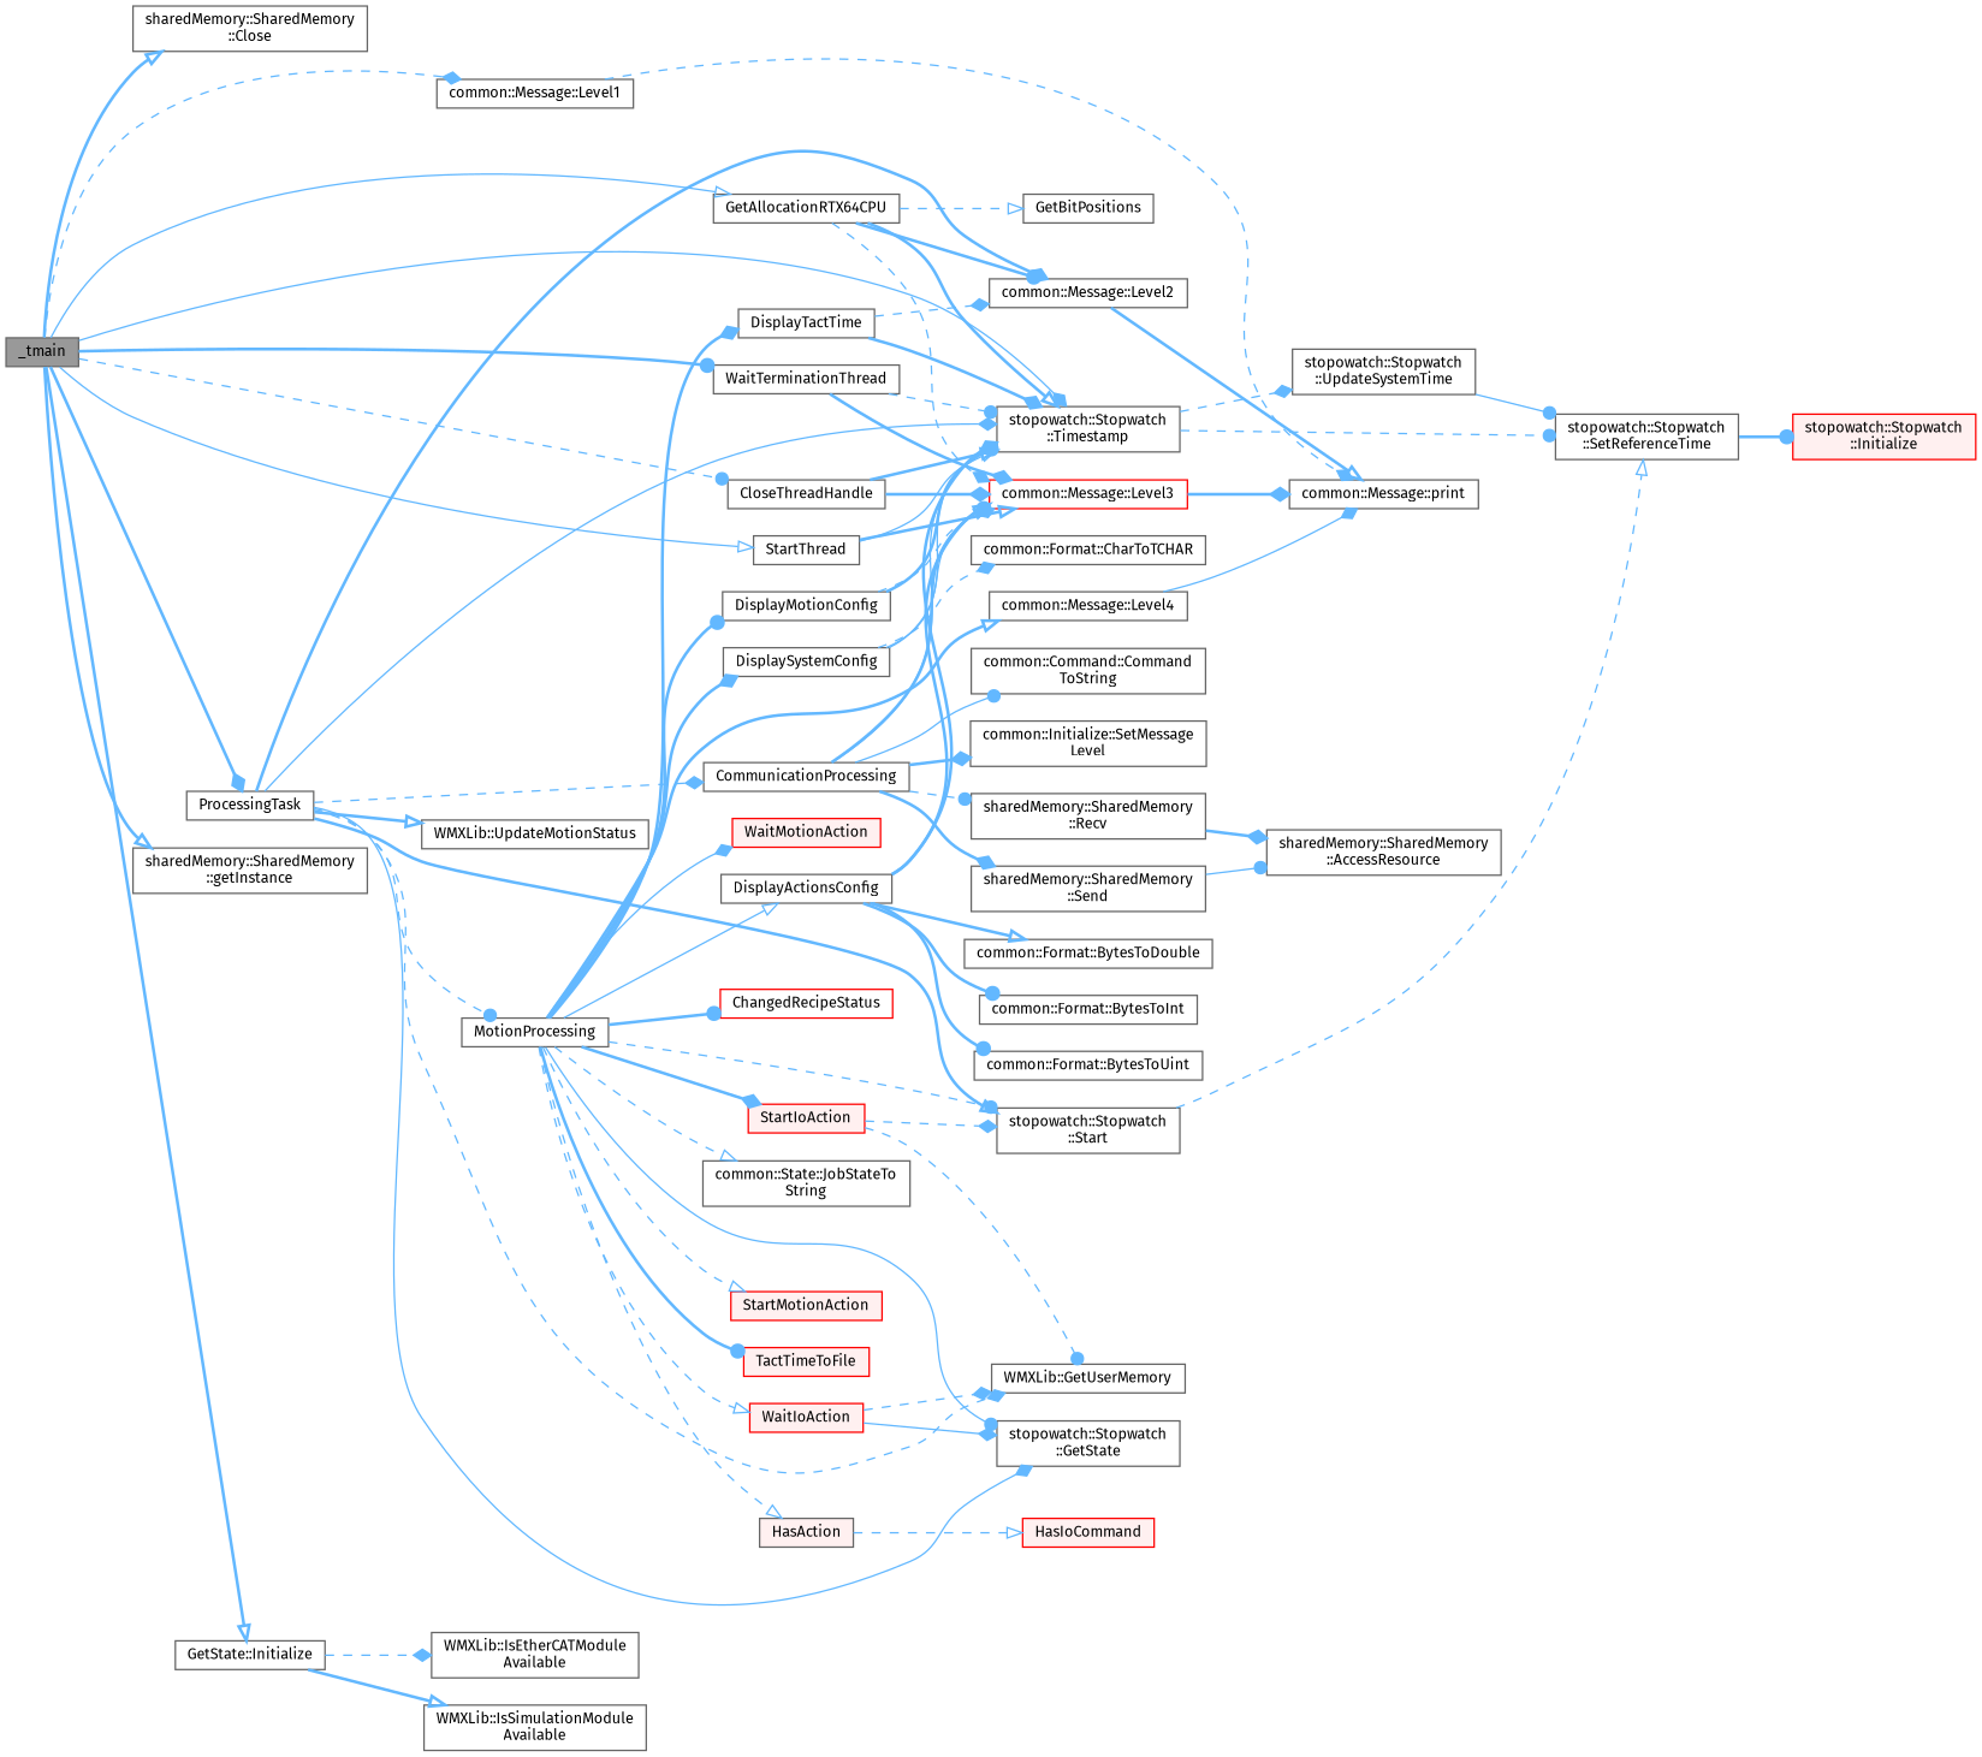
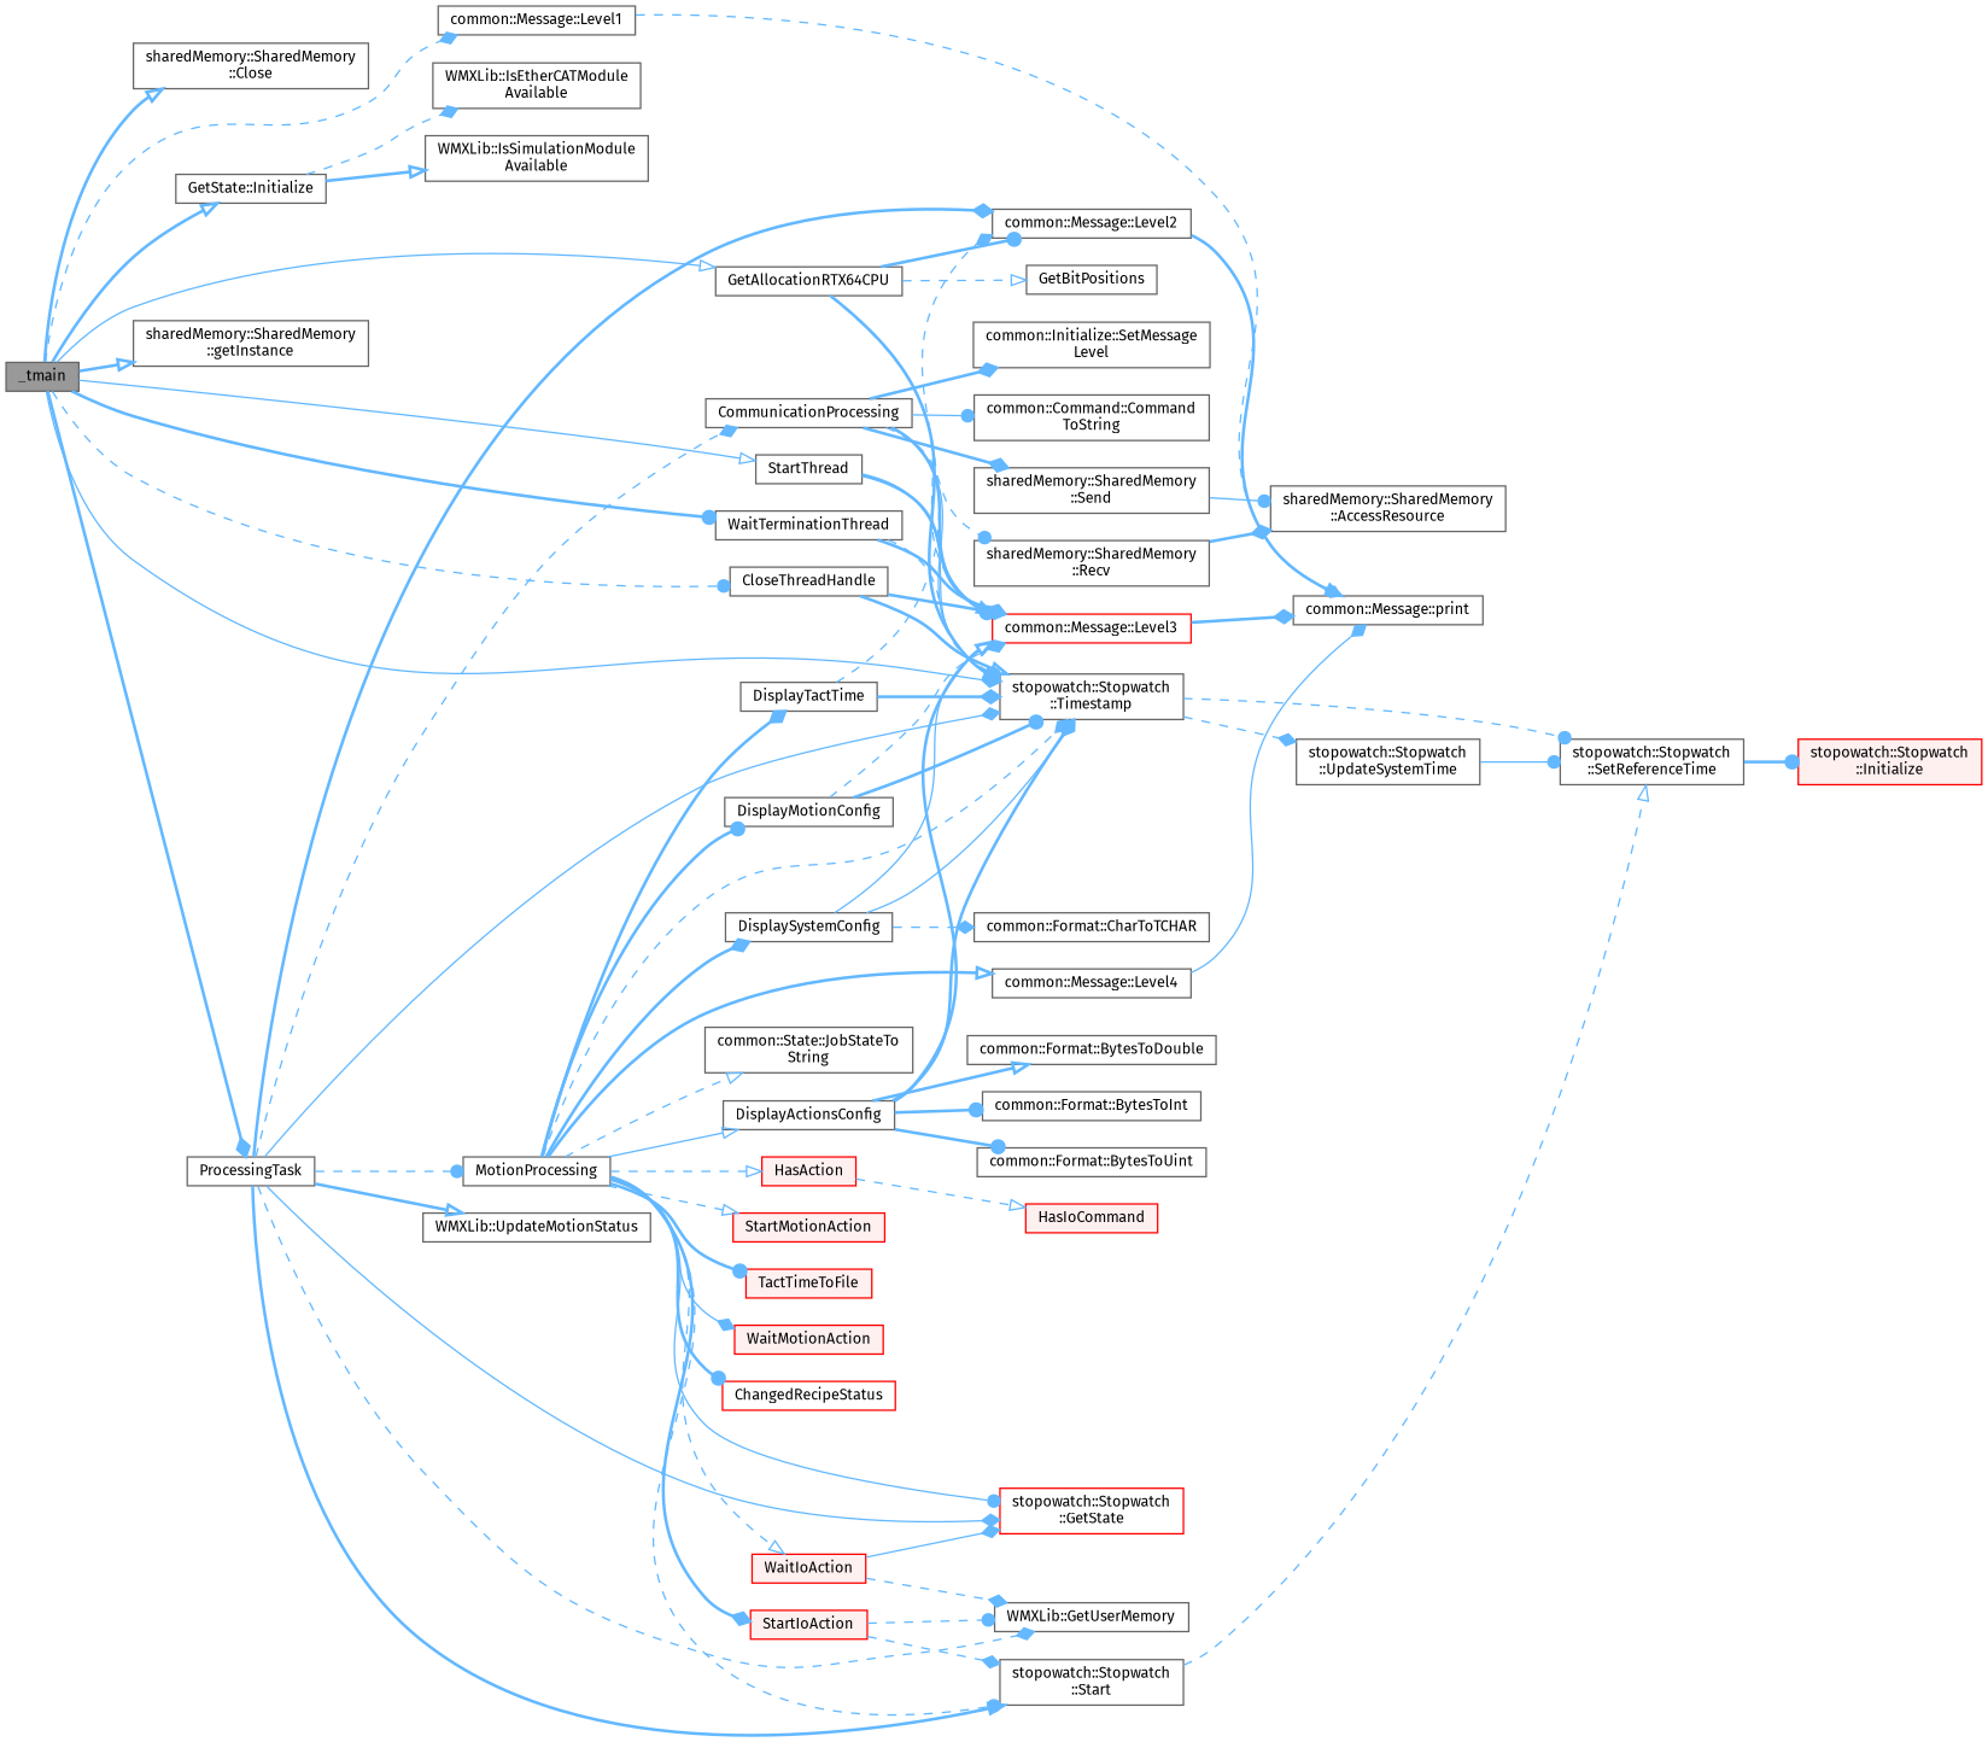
  digraph {
    fontname="Fira Sans"
    rankdir=LR
    node [color=grey40 fillcolor=white fontname="Fira Sans" fontsize=10 shape=box style=filled]
    edge [arrowhead=diamond color=steelblue1 fontname="Fira Sans" fontsize=10 labelfontname=Helvetica labelfontsize=10 style=bold]
    n1 [color=gray40 fillcolor=grey60 fontcolor=black height=0.2 label=_tmain width=0.4]
    n2 [height=0.2 label="sharedMemory::SharedMemory\l::Close" width=0.4]
    n3 [height=0.2 label=CloseThreadHandle width=0.4]
    n4 [height=0.2 label="stopowatch::Stopwatch\l::Timestamp" width=0.4]
    n5 [height=0.2 label=GetAllocationRTX64CPU width=0.4]
    n6 [height=0.2 label="sharedMemory::SharedMemory\l::getInstance" width=0.4]
    n7 [height=0.2 label="GetState::Initialize" width=0.4]
    n8 [height=0.2 label="common::Message::Level1" width=0.4]
    n9 [height=0.2 label=ProcessingTask width=0.4]
    n10 [height=0.2 label=StartThread width=0.4]
    n11 [height=0.2 label=WaitTerminationThread width=0.4]
    n12 [color=red height=0.2 label="common::Message::Level3" width=0.4]
    n13 [height=0.2 label="stopowatch::Stopwatch\l::SetReferenceTime" width=0.4]
    n14 [height=0.2 label="stopowatch::Stopwatch\l::UpdateSystemTime" width=0.4]
    n15 [height=0.2 label=GetBitPositions width=0.4]
    n16 [height=0.2 label="common::Message::Level2" width=0.4]
    n17 [height=0.2 label="WMXLib::IsEtherCATModule\lAvailable" width=0.4]
    n18 [height=0.2 label="WMXLib::IsSimulationModule\lAvailable" width=0.4]
    n19 [height=0.2 label="common::Message::print" width=0.4]
    n20 [height=0.2 label=CommunicationProcessing width=0.4]
-   n21 [height=0.2 label="stopowatch::Stopwatch\l::GetState" width=0.4]
+   n21 [color=red height=0.2 label="stopowatch::Stopwatch\l::GetState" width=0.4]
    n22 [height=0.2 label="WMXLib::GetUserMemory" width=0.4]
    n23 [height=0.2 label=MotionProcessing width=0.4]
    n24 [height=0.2 label="stopowatch::Stopwatch\l::Start" width=0.4]
    n25 [height=0.2 label="WMXLib::UpdateMotionStatus" width=0.4]
    n26 [color=red fillcolor="#FFF0F0" height=0.2 label="stopowatch::Stopwatch\l::Initialize" width=0.4]
    n27 [height=0.2 label="common::Command::Command\lToString" width=0.4]
    n28 [height=0.2 label="sharedMemory::SharedMemory\l::Recv" width=0.4]
    n29 [height=0.2 label="sharedMemory::SharedMemory\l::Send" width=0.4]
    n30 [height=0.2 label="common::Initialize::SetMessage\lLevel" width=0.4]
    n31 [color=red height=0.2 label=ChangedRecipeStatus width=0.4]
    n32 [height=0.2 label=DisplayActionsConfig width=0.4]
    n33 [height=0.2 label=DisplayMotionConfig width=0.4]
    n34 [height=0.2 label=DisplaySystemConfig width=0.4]
    n35 [height=0.2 label=DisplayTactTime width=0.4]
-   n36 [fillcolor="#FFF0F0" height=0.2 label=HasAction width=0.4]
+   n36 [color=red fillcolor="#FFF0F0" height=0.2 label=HasAction width=0.4]
    n37 [height=0.2 label="common::State::JobStateTo\lString" width=0.4]
    n38 [height=0.2 label="common::Message::Level4" width=0.4]
    n39 [color=red fillcolor="#FFF0F0" height=0.2 label=StartIoAction width=0.4]
    n40 [color=red fillcolor="#FFF0F0" height=0.2 label=StartMotionAction width=0.4]
    n41 [color=red fillcolor="#FFF0F0" height=0.2 label=TactTimeToFile width=0.4]
    n42 [color=red fillcolor="#FFF0F0" height=0.2 label=WaitIoAction width=0.4]
    n43 [color=red fillcolor="#FFF0F0" height=0.2 label=WaitMotionAction width=0.4]
    n44 [height=0.2 label="sharedMemory::SharedMemory\l::AccessResource" width=0.4]
    n45 [height=0.2 label="common::Format::BytesToDouble" width=0.4]
    n46 [height=0.2 label="common::Format::BytesToInt" width=0.4]
    n47 [height=0.2 label="common::Format::BytesToUint" width=0.4]
    n48 [height=0.2 label="common::Format::CharToTCHAR" width=0.4]
    n49 [color=red fillcolor="#FFF0F0" height=0.2 label=HasIoCommand width=0.4]
    n1 -> n2 [arrowhead=onormal]
    n1 -> n3 [arrowhead=dot style=dashed]
    n1 -> n4 [style=solid]
    n1 -> n5 [arrowhead=onormal style=solid]
    n1 -> n6 [arrowhead=onormal]
    n1 -> n7 [arrowhead=onormal]
    n1 -> n8 [style=dashed]
    n1 -> n9
    n1 -> n10 [arrowhead=onormal style=solid]
    n1 -> n11 [arrowhead=dot]
    n3 -> n4 [arrowhead=onormal]
    n3 -> n12
    n4 -> n13 [arrowhead=dot style=dashed]
    n4 -> n14 [style=dashed]
    n5 -> n4 [arrowhead=onormal]
    n5 -> n12 [style=dashed]
    n5 -> n15 [arrowhead=onormal style=dashed]
    n5 -> n16 [arrowhead=dot]
    n7 -> n17 [style=dashed]
    n7 -> n18 [arrowhead=onormal]
    n8 -> n19 [style=dashed]
    n9 -> n4 [style=solid]
    n9 -> n16
    n9 -> n20 [style=dashed]
    n9 -> n21 [style=solid]
    n9 -> n22 [style=dashed]
    n9 -> n23 [arrowhead=dot style=dashed]
    n9 -> n24 [arrowhead=onormal]
    n9 -> n25 [arrowhead=onormal]
    n10 -> n4 [arrowhead=onormal style=solid]
    n10 -> n12 [arrowhead=onormal]
    n11 -> n4 [arrowhead=dot style=dashed]
    n11 -> n12
    n12 -> n19
    n13 -> n26 [arrowhead=dot]
    n14 -> n13 [arrowhead=dot style=solid]
    n16 -> n19 [arrowhead=onormal]
    n20 -> n4 [style=solid]
    n20 -> n12 [arrowhead=dot]
    n20 -> n27 [arrowhead=dot style=solid]
    n20 -> n28 [arrowhead=dot style=dashed]
    n20 -> n29
    n20 -> n30
+   n23 -> n4 [style=dashed]
    n23 -> n21 [arrowhead=dot style=solid]
    n23 -> n24 [arrowhead=dot style=dashed]
    n23 -> n31 [arrowhead=dot]
    n23 -> n32 [arrowhead=onormal style=solid]
    n23 -> n33 [arrowhead=dot]
    n23 -> n34
    n23 -> n35
    n23 -> n36 [arrowhead=onormal style=dashed]
    n23 -> n37 [arrowhead=onormal style=dashed]
    n23 -> n38 [arrowhead=onormal]
    n23 -> n39
    n23 -> n40 [arrowhead=onormal style=dashed]
    n23 -> n41 [arrowhead=dot]
    n23 -> n42 [arrowhead=onormal style=dashed]
    n23 -> n43 [style=solid]
    n24 -> n13 [arrowhead=onormal style=dashed]
    n28 -> n44
    n29 -> n44 [arrowhead=dot style=solid]
    n32 -> n4
    n32 -> n12 [arrowhead=onormal]
    n32 -> n45 [arrowhead=onormal]
    n32 -> n46 [arrowhead=dot]
    n32 -> n47 [arrowhead=dot]
    n33 -> n4 [arrowhead=dot]
    n33 -> n12 [style=dashed]
    n34 -> n4 [style=solid]
    n34 -> n12 [arrowhead=onormal style=solid]
    n34 -> n48 [style=dashed]
    n35 -> n4
    n35 -> n16 [style=dashed]
    n36 -> n49 [arrowhead=onormal style=dashed]
    n38 -> n19 [style=solid]
    n39 -> n22 [arrowhead=dot style=dashed]
    n39 -> n24 [style=dashed]
    n42 -> n21 [style=solid]
    n42 -> n22 [style=dashed]
  }
